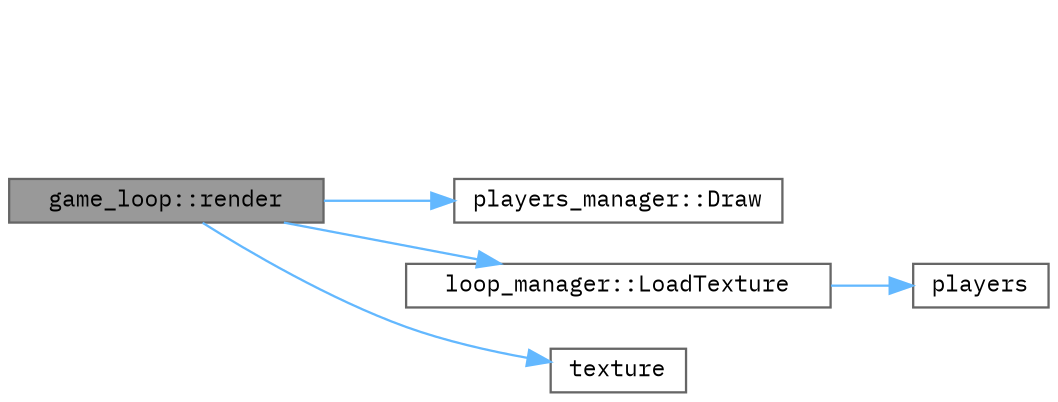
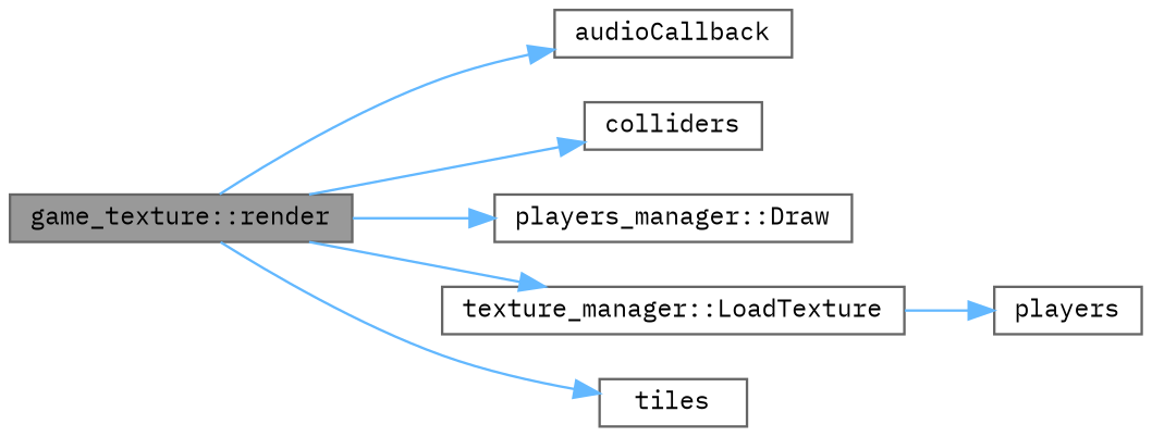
  digraph {
    fontname="IBM Plex Mono"
    rankdir=LR
    node [color=grey40 fillcolor=white fontname="IBM Plex Mono" fontsize=10 shape=box style=filled]
    edge [color=steelblue1 fontname="IBM Plex Mono" fontsize=10 labelfontname=Helvetica labelfontsize=10 style=solid]
-   n1 [color=gray40 fillcolor=grey60 fontcolor=black height=0.2 label="game_loop::render" width=0.4]
+   n1 [color=gray40 fillcolor=grey60 fontcolor=black height=0.2 label="game_texture::render" width=0.4]
+   n2 [height=0.2 label=audioCallback width=0.4]
+   n3 [height=0.2 label=colliders width=0.4]
    n4 [height=0.2 label="players_manager::Draw" width=0.4]
-   n5 [height=0.2 label="loop_manager::LoadTexture" width=0.4]
-   n6 [height=0.2 label=texture width=0.4]
+   n5 [height=0.2 label="texture_manager::LoadTexture" width=0.4]
+   n6 [height=0.2 label=tiles width=0.4]
    n7 [height=0.2 label=players width=0.4]
+   n1 -> n2
+   n1 -> n3
    n1 -> n4
    n1 -> n5
    n1 -> n6
    n5 -> n7
  }
